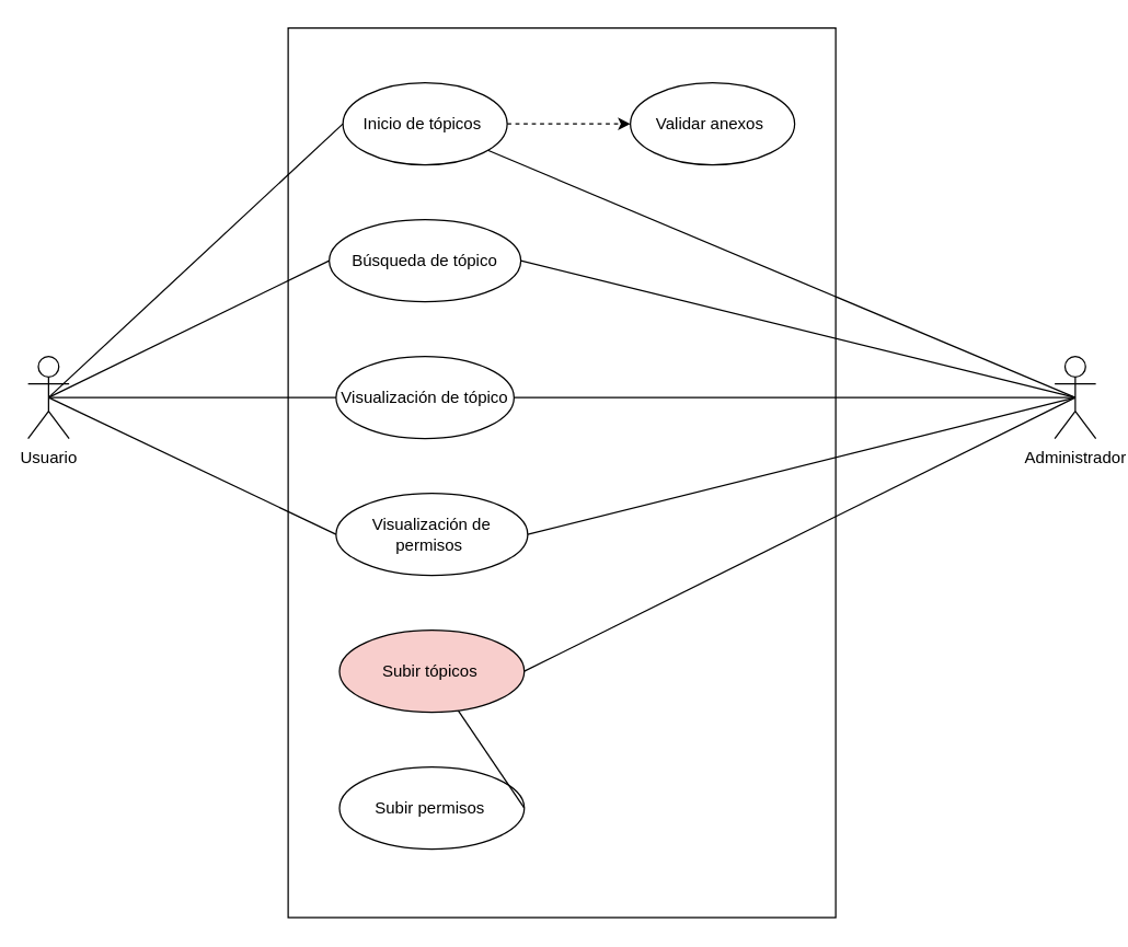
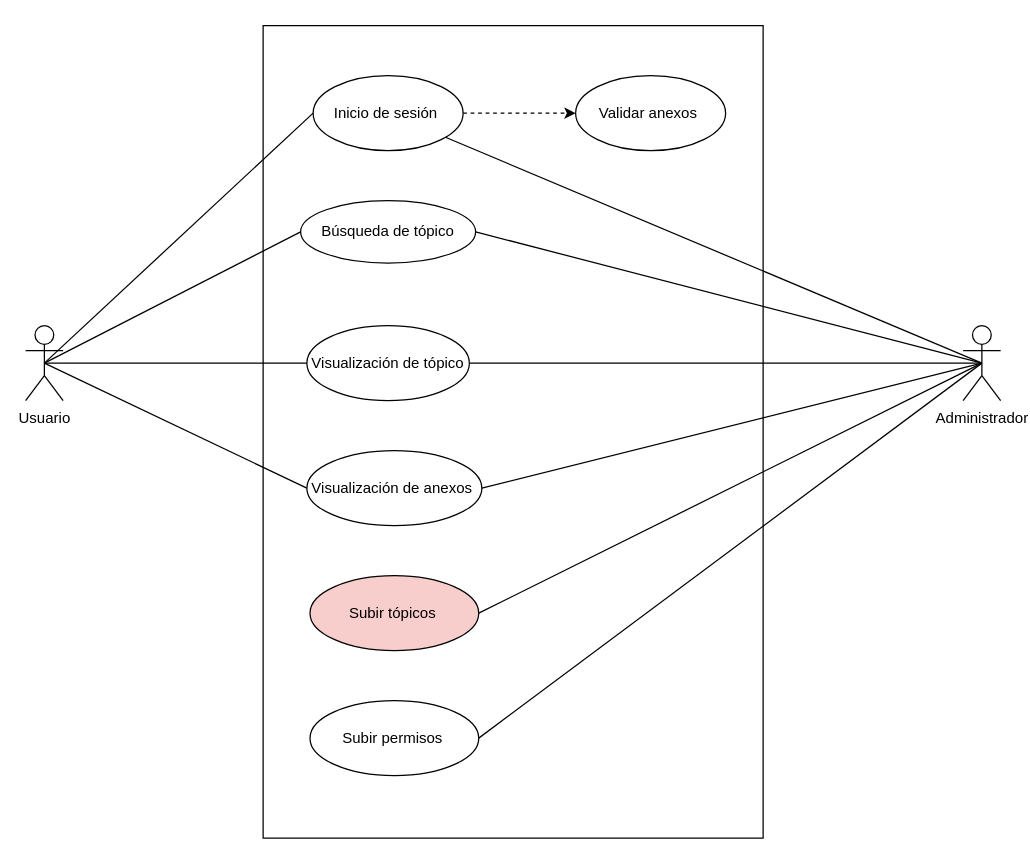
  <mxCell id="0" />
  <mxCell id="1" parent="0" />
  <mxCell id="2" value="" style="rounded=0;whiteSpace=wrap;html=1;" vertex="1" parent="1"><mxGeometry x="210" y="20" width="400" height="650" as="geometry" /></mxCell>
  <mxCell id="3" value="Usuario" style="shape=umlActor;verticalLabelPosition=bottom;verticalAlign=top;html=1;outlineConnect=0;" parent="1" vertex="1"><mxGeometry x="20" y="260" width="30" height="60" as="geometry" /></mxCell>
  <mxCell id="4" style="edgeStyle=orthogonalEdgeStyle;rounded=0;orthogonalLoop=1;jettySize=auto;html=1;entryX=0;entryY=0.5;entryDx=0;entryDy=0;dashed=1;" edge="1" parent="1" source="5" target="16"><mxGeometry relative="1" as="geometry" /></mxCell>
- <mxCell id="5" value="&lt;p class=&quot;MsoNormal&quot;&gt;Inicio de tópicos&amp;nbsp;&lt;/p&gt;" style="ellipse;whiteSpace=wrap;html=1;" vertex="1" parent="1"><mxGeometry x="250" y="60" width="120" height="60" as="geometry" /></mxCell>
+ <mxCell id="5" value="&lt;p class=&quot;MsoNormal&quot;&gt;Inicio de sesión&amp;nbsp;&lt;/p&gt;" style="ellipse;whiteSpace=wrap;html=1;" vertex="1" parent="1"><mxGeometry x="250" y="60" width="120" height="60" as="geometry" /></mxCell>
  <mxCell id="6" value="" style="endArrow=none;html=1;exitX=0.5;exitY=0.5;exitDx=0;exitDy=0;exitPerimeter=0;entryX=0;entryY=0.5;entryDx=0;entryDy=0;" edge="1" parent="1" source="3" target="5"><mxGeometry width="50" height="50" relative="1" as="geometry"><mxPoint x="150" y="260" as="sourcePoint" /><mxPoint x="200" y="210" as="targetPoint" /></mxGeometry></mxCell>
- <mxCell id="7" value="&lt;p class=&quot;MsoNormal&quot;&gt;Búsqueda de tópico&lt;/p&gt;" style="ellipse;whiteSpace=wrap;html=1;" vertex="1" parent="1"><mxGeometry x="240" y="160" width="140" height="60" as="geometry" /></mxCell>
+ <mxCell id="7" value="&lt;p class=&quot;MsoNormal&quot;&gt;Búsqueda de tópico&lt;/p&gt;" style="ellipse;whiteSpace=wrap;html=1;" vertex="1" parent="1"><mxGeometry x="240" y="160" width="140" height="50" as="geometry" /></mxCell>
  <mxCell id="8" value="" style="endArrow=none;html=1;exitX=0.5;exitY=0.5;exitDx=0;exitDy=0;exitPerimeter=0;entryX=0;entryY=0.5;entryDx=0;entryDy=0;" edge="1" parent="1" source="3" target="7"><mxGeometry width="50" height="50" relative="1" as="geometry"><mxPoint x="150" y="340" as="sourcePoint" /><mxPoint x="200" y="290" as="targetPoint" /></mxGeometry></mxCell>
  <mxCell id="9" value="&lt;p class=&quot;MsoNormal&quot;&gt;Visualización de tópico&lt;/p&gt;" style="ellipse;whiteSpace=wrap;html=1;" vertex="1" parent="1"><mxGeometry x="245" y="260" width="130" height="60" as="geometry" /></mxCell>
  <mxCell id="10" value="" style="endArrow=none;html=1;exitX=0.5;exitY=0.5;exitDx=0;exitDy=0;exitPerimeter=0;entryX=0;entryY=0.5;entryDx=0;entryDy=0;" edge="1" parent="1" source="3" target="9"><mxGeometry width="50" height="50" relative="1" as="geometry"><mxPoint x="150" y="410" as="sourcePoint" /><mxPoint x="200" y="360" as="targetPoint" /></mxGeometry></mxCell>
- <mxCell id="11" value="&lt;p class=&quot;MsoNormal&quot;&gt;&lt;/p&gt;&lt;p class=&quot;MsoNormal&quot;&gt;&lt;span&gt;Visualización de permisos&lt;/span&gt;&amp;nbsp;&lt;/p&gt;" style="ellipse;whiteSpace=wrap;html=1;" vertex="1" parent="1"><mxGeometry x="245" y="360" width="140" height="60" as="geometry" /></mxCell>
+ <mxCell id="11" value="&lt;p class=&quot;MsoNormal&quot;&gt;&lt;/p&gt;&lt;p class=&quot;MsoNormal&quot;&gt;&lt;span&gt;Visualización de anexos&lt;/span&gt;&amp;nbsp;&lt;/p&gt;" style="ellipse;whiteSpace=wrap;html=1;" vertex="1" parent="1"><mxGeometry x="245" y="360" width="140" height="60" as="geometry" /></mxCell>
  <mxCell id="12" value="" style="endArrow=none;html=1;exitX=0.5;exitY=0.5;exitDx=0;exitDy=0;exitPerimeter=0;entryX=0;entryY=0.5;entryDx=0;entryDy=0;" edge="1" parent="1" source="3" target="11"><mxGeometry width="50" height="50" relative="1" as="geometry"><mxPoint x="120" y="410" as="sourcePoint" /><mxPoint x="170" y="360" as="targetPoint" /></mxGeometry></mxCell>
  <mxCell id="13" value="&lt;p class=&quot;MsoNormal&quot;&gt;Subir tópicos&amp;nbsp;&lt;/p&gt;" style="ellipse;whiteSpace=wrap;html=1;fillColor=#f8cecc;" vertex="1" parent="1"><mxGeometry x="247.5" y="460" width="135" height="60" as="geometry" /></mxCell>
  <mxCell id="14" value="&lt;p class=&quot;MsoNormal&quot;&gt;Subir permisos&amp;nbsp;&lt;/p&gt;" style="ellipse;whiteSpace=wrap;html=1;" vertex="1" parent="1"><mxGeometry x="247.5" y="560" width="135" height="60" as="geometry" /></mxCell>
  <mxCell id="15" value="Administrador" style="shape=umlActor;verticalLabelPosition=bottom;verticalAlign=top;html=1;outlineConnect=0;" vertex="1" parent="1"><mxGeometry x="770" y="260" width="30" height="60" as="geometry" /></mxCell>
  <mxCell id="16" value="&lt;p class=&quot;MsoNormal&quot;&gt;Validar anexos&amp;nbsp;&lt;/p&gt;" style="ellipse;whiteSpace=wrap;html=1;" vertex="1" parent="1"><mxGeometry x="460" y="60" width="120" height="60" as="geometry" /></mxCell>
  <mxCell id="17" value="" style="endArrow=none;html=1;entryX=0.5;entryY=0.5;entryDx=0;entryDy=0;entryPerimeter=0;" edge="1" parent="1" source="5" target="15"><mxGeometry width="50" height="50" relative="1" as="geometry"><mxPoint x="630" y="330" as="sourcePoint" /><mxPoint x="680" y="280" as="targetPoint" /></mxGeometry></mxCell>
  <mxCell id="18" value="" style="endArrow=none;html=1;entryX=0.5;entryY=0.5;entryDx=0;entryDy=0;entryPerimeter=0;exitX=1;exitY=0.5;exitDx=0;exitDy=0;" edge="1" parent="1" source="7" target="15"><mxGeometry width="50" height="50" relative="1" as="geometry"><mxPoint x="610" y="340" as="sourcePoint" /><mxPoint x="660" y="290" as="targetPoint" /></mxGeometry></mxCell>
  <mxCell id="19" value="" style="endArrow=none;html=1;exitX=1;exitY=0.5;exitDx=0;exitDy=0;entryX=0.5;entryY=0.5;entryDx=0;entryDy=0;entryPerimeter=0;" edge="1" parent="1" source="9" target="15"><mxGeometry width="50" height="50" relative="1" as="geometry"><mxPoint x="690" y="340" as="sourcePoint" /><mxPoint x="740" y="290" as="targetPoint" /></mxGeometry></mxCell>
  <mxCell id="20" value="" style="endArrow=none;html=1;exitX=1;exitY=0.5;exitDx=0;exitDy=0;entryX=0.5;entryY=0.5;entryDx=0;entryDy=0;entryPerimeter=0;" edge="1" parent="1" source="11" target="15"><mxGeometry width="50" height="50" relative="1" as="geometry"><mxPoint x="590" y="410" as="sourcePoint" /><mxPoint x="640" y="360" as="targetPoint" /></mxGeometry></mxCell>
  <mxCell id="21" value="" style="endArrow=none;html=1;exitX=1;exitY=0.5;exitDx=0;exitDy=0;entryX=0.5;entryY=0.5;entryDx=0;entryDy=0;entryPerimeter=0;" edge="1" parent="1" source="13" target="15"><mxGeometry width="50" height="50" relative="1" as="geometry"><mxPoint x="550" y="490" as="sourcePoint" /><mxPoint x="790" y="290" as="targetPoint" /></mxGeometry></mxCell>
- <mxCell id="22" value="" style="endArrow=none;html=1;exitX=1;exitY=0.5;exitDx=0;exitDy=0;" edge="1" parent="1" source="14" target="13"><mxGeometry width="50" height="50" relative="1" as="geometry"><mxPoint x="610" y="540" as="sourcePoint" /><mxPoint x="660" y="490" as="targetPoint" /></mxGeometry></mxCell>
+ <mxCell id="22" value="" style="endArrow=none;html=1;entryX=0.5;entryY=0.5;entryDx=0;entryDy=0;entryPerimeter=0;exitX=1;exitY=0.5;exitDx=0;exitDy=0;" edge="1" parent="1" source="14" target="15"><mxGeometry width="50" height="50" relative="1" as="geometry"><mxPoint x="610" y="540" as="sourcePoint" /><mxPoint x="660" y="490" as="targetPoint" /></mxGeometry></mxCell>
